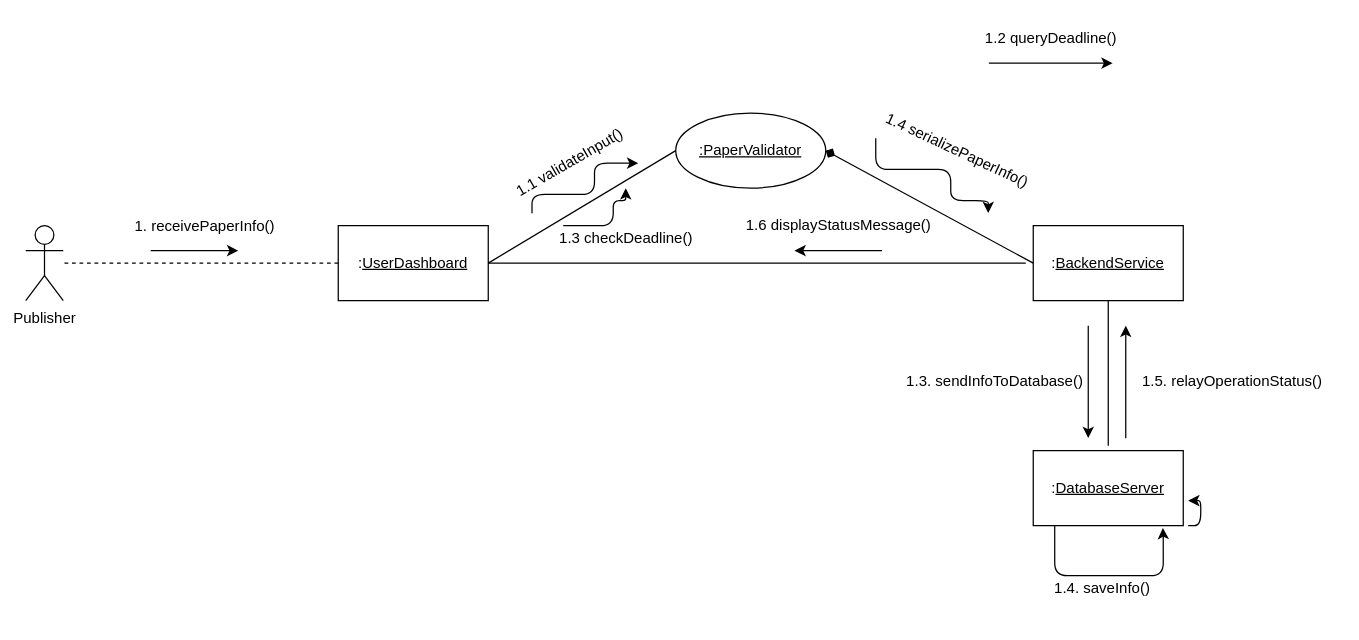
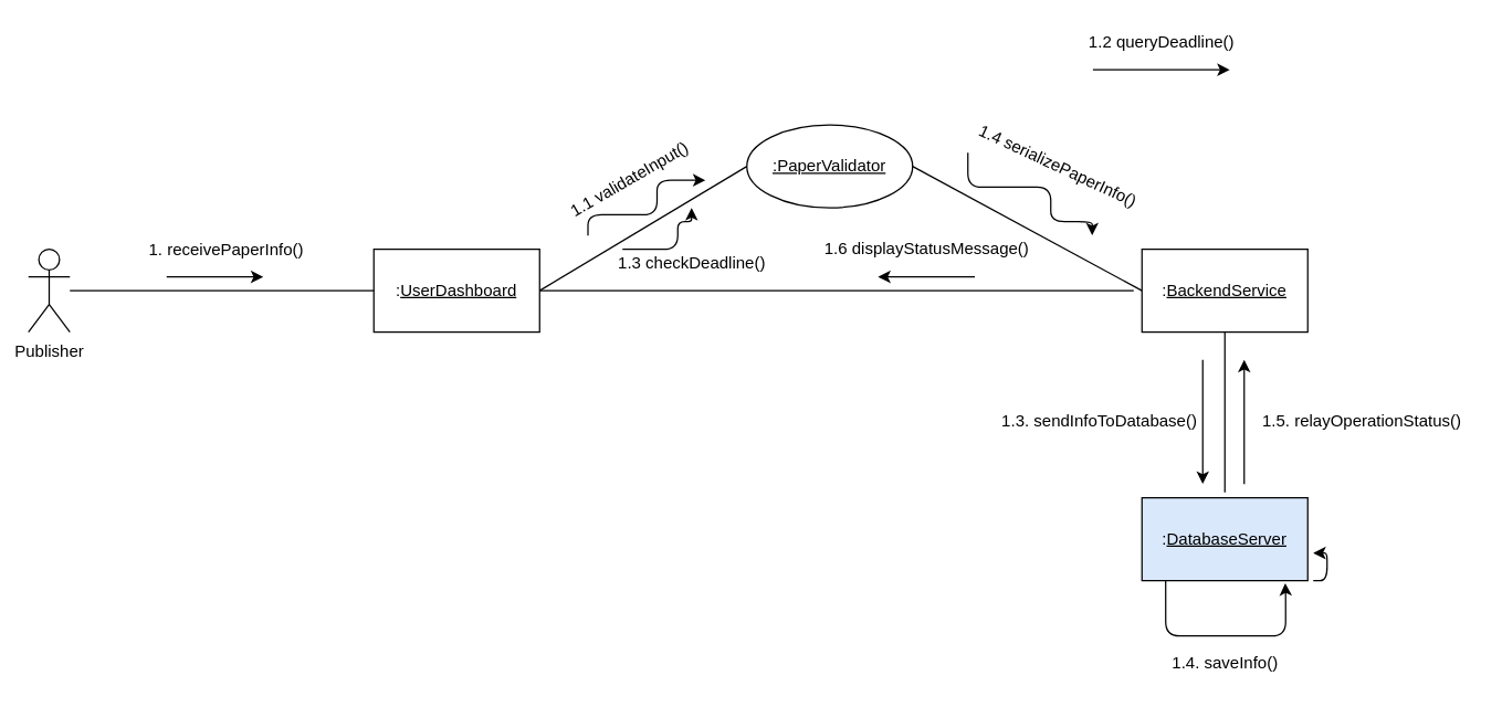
  <mxCell id="0" />
  <mxCell id="1" parent="0" />
  <mxCell id="2" value=":&lt;u&gt;UserDashboard&lt;br&gt;&lt;/u&gt;" style="rounded=0;whiteSpace=wrap;html=1;" parent="1" vertex="1"><mxGeometry x="270" y="180" width="120" height="60" as="geometry" /></mxCell>
  <mxCell id="3" value="Publisher&lt;br&gt;" style="shape=umlActor;verticalLabelPosition=bottom;labelBackgroundColor=#ffffff;verticalAlign=top;html=1;outlineConnect=0;" parent="1" vertex="1"><mxGeometry x="20" y="180" width="30" height="60" as="geometry" /></mxCell>
  <mxCell id="4" value="&lt;u&gt;:PaperValidator&lt;br&gt;&lt;/u&gt;" style="ellipse;whiteSpace=wrap;html=1;" parent="1" vertex="1"><mxGeometry x="540" y="90" width="120" height="60" as="geometry" /></mxCell>
- <mxCell id="5" value=":&lt;u&gt;DatabaseServer&lt;br&gt;&lt;/u&gt;" style="rounded=0;whiteSpace=wrap;html=1;" parent="1" vertex="1"><mxGeometry x="826" y="360" width="120" height="60" as="geometry" /></mxCell>
- <mxCell id="6" value="" style="endArrow=none;html=1;exitX=0;exitY=0.5;exitDx=0;exitDy=0;dashed=1;" parent="1" source="2" target="3" edge="1"><mxGeometry width="50" height="50" relative="1" as="geometry"><mxPoint x="380" y="260" as="sourcePoint" /><mxPoint x="430" y="210" as="targetPoint" /><Array as="points" /></mxGeometry></mxCell>
+ <mxCell id="5" value=":&lt;u&gt;DatabaseServer&lt;br&gt;&lt;/u&gt;" style="rounded=0;whiteSpace=wrap;html=1;fillColor=#dae8fc;" parent="1" vertex="1"><mxGeometry x="826" y="360" width="120" height="60" as="geometry" /></mxCell>
+ <mxCell id="6" value="" style="endArrow=none;html=1;exitX=0;exitY=0.5;exitDx=0;exitDy=0;" parent="1" source="2" target="3" edge="1"><mxGeometry width="50" height="50" relative="1" as="geometry"><mxPoint x="380" y="260" as="sourcePoint" /><mxPoint x="430" y="210" as="targetPoint" /><Array as="points" /></mxGeometry></mxCell>
  <mxCell id="7" value="1. receivePaperInfo()" style="text;html=1;align=center;verticalAlign=middle;resizable=0;points=[];labelBackgroundColor=#ffffff;" parent="6" vertex="1" connectable="0"><mxGeometry x="-0.113" y="-1" relative="1" as="geometry"><mxPoint x="-10" y="-29" as="offset" /></mxGeometry></mxCell>
  <mxCell id="8" value="" style="endArrow=none;html=1;entryX=0;entryY=0.5;entryDx=0;entryDy=0;exitX=1;exitY=0.5;exitDx=0;exitDy=0;" parent="1" source="2" target="4" edge="1"><mxGeometry width="50" height="50" relative="1" as="geometry"><mxPoint x="460" y="270" as="sourcePoint" /><mxPoint x="430" y="214" as="targetPoint" /></mxGeometry></mxCell>
- <mxCell id="9" value="" style="endArrow=diamond;html=1;exitX=0;exitY=0.5;exitDx=0;exitDy=0;entryX=1;entryY=0.5;entryDx=0;entryDy=0;" parent="1" source="10" target="4" edge="1"><mxGeometry width="50" height="50" relative="1" as="geometry"><mxPoint x="460" y="270" as="sourcePoint" /><mxPoint x="510" y="220" as="targetPoint" /></mxGeometry></mxCell>
+ <mxCell id="9" value="" style="endArrow=none;html=1;exitX=0;exitY=0.5;exitDx=0;exitDy=0;entryX=1;entryY=0.5;entryDx=0;entryDy=0;" parent="1" source="10" target="4" edge="1"><mxGeometry width="50" height="50" relative="1" as="geometry"><mxPoint x="460" y="270" as="sourcePoint" /><mxPoint x="510" y="220" as="targetPoint" /></mxGeometry></mxCell>
  <mxCell id="10" value=":&lt;u&gt;BackendService&lt;br&gt;&lt;/u&gt;" style="rounded=0;whiteSpace=wrap;html=1;" parent="1" vertex="1"><mxGeometry x="826" y="180" width="120" height="60" as="geometry" /></mxCell>
  <mxCell id="11" value="" style="endArrow=none;html=1;exitX=0.5;exitY=1;exitDx=0;exitDy=0;" parent="1" source="10" edge="1"><mxGeometry width="50" height="50" relative="1" as="geometry"><mxPoint x="520" y="320" as="sourcePoint" /><mxPoint x="886" y="356" as="targetPoint" /></mxGeometry></mxCell>
  <mxCell id="12" value="" style="edgeStyle=segmentEdgeStyle;endArrow=classic;html=1;" parent="1" edge="1"><mxGeometry width="50" height="50" relative="1" as="geometry"><mxPoint x="120" y="200" as="sourcePoint" /><mxPoint x="190" y="200" as="targetPoint" /><Array as="points" /></mxGeometry></mxCell>
  <mxCell id="13" value="1.6&amp;nbsp;displayStatusMessage()" style="text;html=1;align=center;verticalAlign=middle;resizable=0;points=[];autosize=1;" parent="1" vertex="1"><mxGeometry x="590" y="170" width="160" height="20" as="geometry" /></mxCell>
  <mxCell id="14" value="1.1&amp;nbsp;validateInput()" style="text;html=1;align=center;verticalAlign=middle;resizable=0;points=[];autosize=1;rotation=-30;" parent="1" vertex="1"><mxGeometry x="400" y="120" width="110" height="20" as="geometry" /></mxCell>
  <mxCell id="15" value="" style="edgeStyle=segmentEdgeStyle;endArrow=classic;html=1;" parent="1" edge="1"><mxGeometry width="50" height="50" relative="1" as="geometry"><mxPoint x="425" y="170" as="sourcePoint" /><mxPoint x="510" y="130" as="targetPoint" /><Array as="points"><mxPoint x="475" y="155" /><mxPoint x="475" y="130" /><mxPoint x="510" y="130" /></Array></mxGeometry></mxCell>
  <mxCell id="16" value="1.4 serializePaperInfo()" style="text;html=1;align=center;verticalAlign=middle;resizable=0;points=[];autosize=1;rotation=25;" parent="1" vertex="1"><mxGeometry x="695" y="110" width="140" height="20" as="geometry" /></mxCell>
  <mxCell id="17" value="" style="edgeStyle=segmentEdgeStyle;endArrow=classic;html=1;" parent="1" edge="1"><mxGeometry width="50" height="50" relative="1" as="geometry"><mxPoint x="700" y="110" as="sourcePoint" /><mxPoint x="790" y="170" as="targetPoint" /><Array as="points"><mxPoint x="700" y="135" /><mxPoint x="760" y="135" /><mxPoint x="760" y="160" /><mxPoint x="790" y="160" /></Array></mxGeometry></mxCell>
  <mxCell id="18" value="1.3. sendInfoToDatabase()" style="text;html=1;align=center;verticalAlign=middle;resizable=0;points=[];autosize=1;" parent="1" vertex="1"><mxGeometry x="715" y="295" width="160" height="20" as="geometry" /></mxCell>
  <mxCell id="19" value="" style="edgeStyle=segmentEdgeStyle;endArrow=classic;html=1;" parent="1" edge="1"><mxGeometry width="50" height="50" relative="1" as="geometry"><mxPoint x="870" y="260" as="sourcePoint" /><mxPoint x="870" y="350" as="targetPoint" /><Array as="points"><mxPoint x="870" y="260" /><mxPoint x="870" y="350" /></Array></mxGeometry></mxCell>
  <mxCell id="20" value="" style="edgeStyle=segmentEdgeStyle;endArrow=classic;html=1;exitX=0.143;exitY=0.994;exitDx=0;exitDy=0;exitPerimeter=0;entryX=0.864;entryY=1.032;entryDx=0;entryDy=0;entryPerimeter=0;" parent="1" source="5" target="5" edge="1"><mxGeometry width="50" height="50" relative="1" as="geometry"><mxPoint x="840" y="460" as="sourcePoint" /><mxPoint x="890" y="430" as="targetPoint" /><Array as="points"><mxPoint x="843" y="460" /><mxPoint x="930" y="460" /><mxPoint x="930" y="430" /></Array></mxGeometry></mxCell>
  <mxCell id="21" value="" style="edgeStyle=segmentEdgeStyle;endArrow=classic;html=1;" parent="1" edge="1"><mxGeometry width="50" height="50" relative="1" as="geometry"><mxPoint x="900" y="350" as="sourcePoint" /><mxPoint x="900" y="260" as="targetPoint" /><Array as="points"><mxPoint x="900" y="330" /><mxPoint x="900" y="330" /></Array></mxGeometry></mxCell>
- <mxCell id="22" value="1.4. saveInfo()" style="text;html=1;align=center;verticalAlign=middle;resizable=0;points=[];autosize=1;" parent="1" vertex="1"><mxGeometry x="836" y="460" width="90" height="20" as="geometry" /></mxCell>
+ <mxCell id="22" value="1.4. saveInfo()" style="text;html=1;align=center;verticalAlign=middle;resizable=0;points=[];autosize=1;" parent="1" vertex="1"><mxGeometry x="841" y="470" width="90" height="20" as="geometry" /></mxCell>
  <mxCell id="23" value="1.5. relayOperationStatus()" style="text;html=1;align=center;verticalAlign=middle;resizable=0;points=[];autosize=1;" parent="1" vertex="1"><mxGeometry x="905" y="295" width="160" height="20" as="geometry" /></mxCell>
  <mxCell id="24" value="" style="endArrow=none;html=1;" parent="1" edge="1"><mxGeometry width="50" height="50" relative="1" as="geometry"><mxPoint x="390" y="210" as="sourcePoint" /><mxPoint x="820" y="210" as="targetPoint" /></mxGeometry></mxCell>
  <mxCell id="25" value="" style="edgeStyle=segmentEdgeStyle;endArrow=classic;html=1;" parent="1" edge="1"><mxGeometry width="50" height="50" relative="1" as="geometry"><mxPoint x="705" y="200" as="sourcePoint" /><mxPoint x="635" y="200" as="targetPoint" /></mxGeometry></mxCell>
  <mxCell id="26" value="1.2 queryDeadline()" style="text;html=1;align=center;verticalAlign=middle;resizable=0;points=[];autosize=1;" vertex="1" parent="1"><mxGeometry x="780" y="20" width="120" height="20" as="geometry" /></mxCell>
  <mxCell id="27" value="" style="edgeStyle=segmentEdgeStyle;endArrow=classic;html=1;" edge="1" parent="1"><mxGeometry width="50" height="50" relative="1" as="geometry"><mxPoint x="790.5" y="50" as="sourcePoint" /><mxPoint x="889.5" y="50" as="targetPoint" /></mxGeometry></mxCell>
  <mxCell id="28" value="" style="edgeStyle=segmentEdgeStyle;endArrow=classic;html=1;" edge="1" parent="1"><mxGeometry width="50" height="50" relative="1" as="geometry"><mxPoint x="950" y="420" as="sourcePoint" /><mxPoint x="950" y="400" as="targetPoint" /><Array as="points"><mxPoint x="960" y="420" /></Array></mxGeometry></mxCell>
  <mxCell id="29" value="" style="edgeStyle=segmentEdgeStyle;endArrow=classic;html=1;" edge="1" parent="1"><mxGeometry width="50" height="50" relative="1" as="geometry"><mxPoint x="450" y="180" as="sourcePoint" /><mxPoint x="500" y="150" as="targetPoint" /><Array as="points"><mxPoint x="490" y="180" /><mxPoint x="490" y="160" /><mxPoint x="500" y="160" /></Array></mxGeometry></mxCell>
  <mxCell id="30" value="1.3 checkDeadline()" style="text;html=1;align=center;verticalAlign=middle;resizable=0;points=[];autosize=1;" vertex="1" parent="1"><mxGeometry x="440" y="180" width="120" height="20" as="geometry" /></mxCell>
